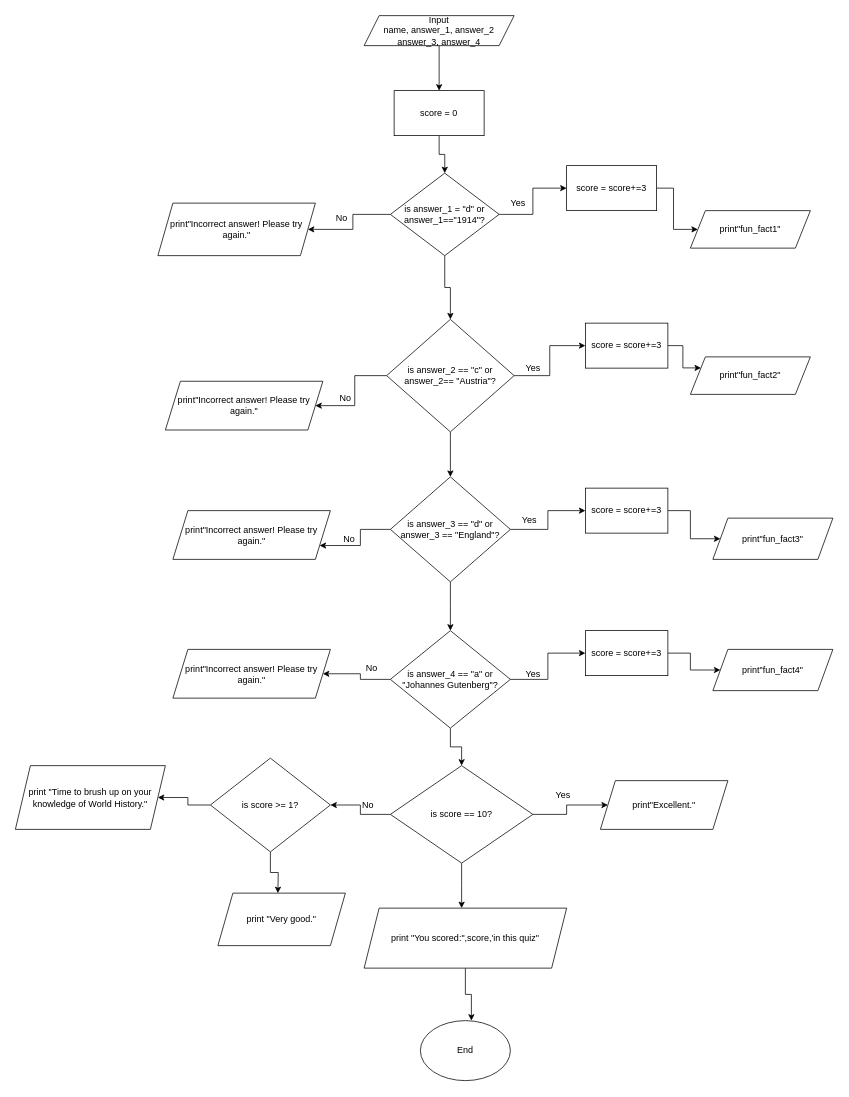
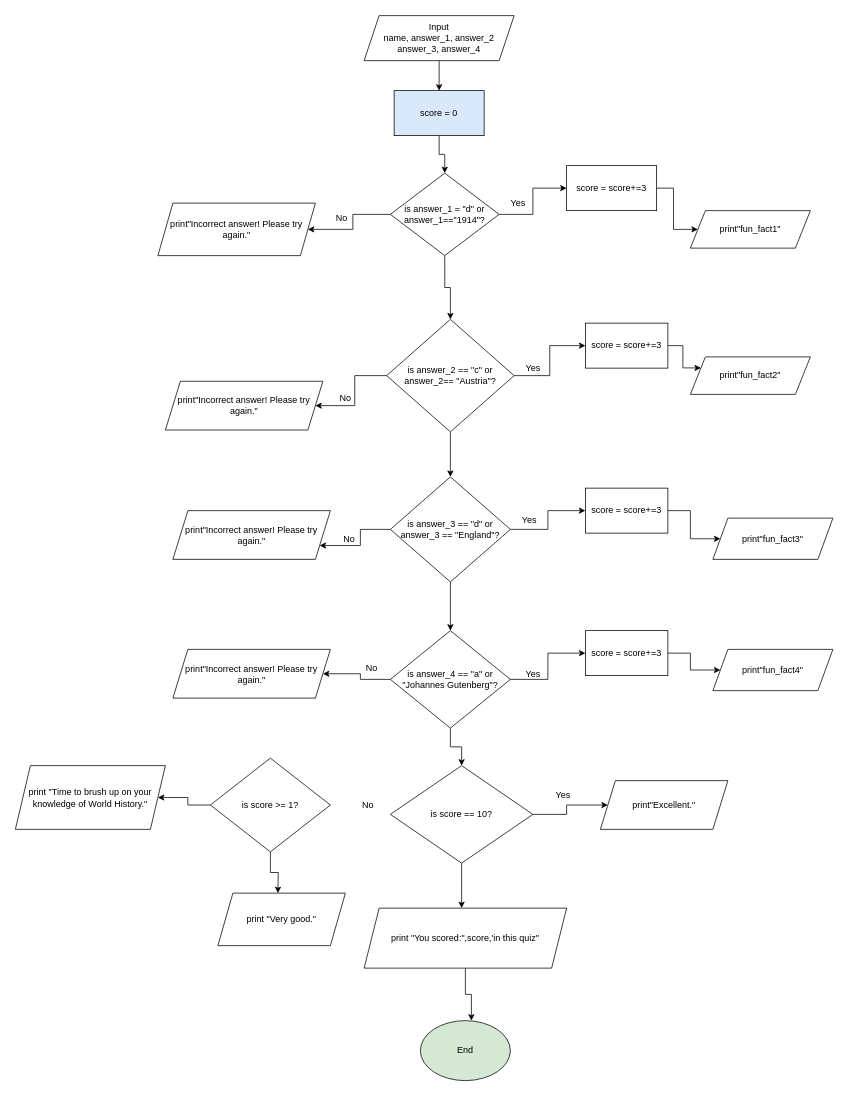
  <mxCell id="0" />
  <mxCell id="1" parent="0" />
  <mxCell id="2" style="edgeStyle=orthogonalEdgeStyle;rounded=0;orthogonalLoop=1;jettySize=auto;html=1;exitX=0.5;exitY=1;exitDx=0;exitDy=0;" edge="1" parent="1" source="3" target="61"><mxGeometry relative="1" as="geometry"><mxPoint x="585" y="140" as="targetPoint" /></mxGeometry></mxCell>
- <mxCell id="3" value="Input&lt;br&gt;name, answer_1, answer_2&lt;br&gt;answer_3, answer_4" style="shape=parallelogram;perimeter=parallelogramPerimeter;whiteSpace=wrap;html=1;fixedSize=1;" parent="1" vertex="1"><mxGeometry x="485" y="20" width="200" height="40" as="geometry" /></mxCell>
+ <mxCell id="3" value="Input&lt;br&gt;name, answer_1, answer_2&lt;br&gt;answer_3, answer_4" style="shape=parallelogram;perimeter=parallelogramPerimeter;whiteSpace=wrap;html=1;fixedSize=1;" parent="1" vertex="1"><mxGeometry x="485" y="20" width="200" height="60" as="geometry" /></mxCell>
  <mxCell id="4" value="No" style="text;html=1;align=center;verticalAlign=middle;resizable=0;points=[];autosize=1;strokeColor=none;fillColor=none;" parent="1" vertex="1"><mxGeometry x="440" y="280" width="30" height="20" as="geometry" /></mxCell>
- <mxCell id="5" value="End" style="ellipse;whiteSpace=wrap;html=1;" parent="1" vertex="1"><mxGeometry x="560" y="1360" width="120" height="80" as="geometry" /></mxCell>
+ <mxCell id="5" value="End" style="ellipse;whiteSpace=wrap;html=1;fillColor=#d5e8d4;" parent="1" vertex="1"><mxGeometry x="560" y="1360" width="120" height="80" as="geometry" /></mxCell>
  <mxCell id="6" value="print&quot;fun_fact1&quot;" style="shape=parallelogram;perimeter=parallelogramPerimeter;whiteSpace=wrap;html=1;fixedSize=1;" parent="1" vertex="1"><mxGeometry x="920" y="280" width="160" height="50" as="geometry" /></mxCell>
  <mxCell id="7" style="edgeStyle=orthogonalEdgeStyle;rounded=0;orthogonalLoop=1;jettySize=auto;html=1;exitX=0;exitY=0.5;exitDx=0;exitDy=0;" parent="1" source="10" target="11" edge="1"><mxGeometry relative="1" as="geometry"><mxPoint x="450" y="340" as="targetPoint" /></mxGeometry></mxCell>
  <mxCell id="8" style="edgeStyle=orthogonalEdgeStyle;rounded=0;orthogonalLoop=1;jettySize=auto;html=1;exitX=1;exitY=0.5;exitDx=0;exitDy=0;" parent="1" source="10" target="53" edge="1"><mxGeometry relative="1" as="geometry"><mxPoint x="760" y="330" as="targetPoint" /></mxGeometry></mxCell>
  <mxCell id="9" style="edgeStyle=orthogonalEdgeStyle;rounded=0;orthogonalLoop=1;jettySize=auto;html=1;exitX=0.5;exitY=1;exitDx=0;exitDy=0;" parent="1" source="10" target="16" edge="1"><mxGeometry relative="1" as="geometry" /></mxCell>
  <mxCell id="10" value="is answer_1 = &quot;d&quot; or answer_1==&quot;1914&quot;?" style="rhombus;whiteSpace=wrap;html=1;rounded=0;" parent="1" vertex="1"><mxGeometry x="520" y="230" width="145" height="110" as="geometry" /></mxCell>
  <mxCell id="11" value="print&quot;Incorrect answer! Please try again.&quot;" style="shape=parallelogram;perimeter=parallelogramPerimeter;whiteSpace=wrap;html=1;fixedSize=1;" parent="1" vertex="1"><mxGeometry y="270" width="210" height="70" as="geometry" x="210" /></mxCell>
  <mxCell id="12" value="Yes" style="text;html=1;align=center;verticalAlign=middle;resizable=0;points=[];autosize=1;strokeColor=none;fillColor=none;" parent="1" vertex="1"><mxGeometry x="670" y="260" width="40" height="20" as="geometry" /></mxCell>
  <mxCell id="13" style="edgeStyle=orthogonalEdgeStyle;rounded=0;orthogonalLoop=1;jettySize=auto;html=1;exitX=0;exitY=0.5;exitDx=0;exitDy=0;" parent="1" source="16" target="17" edge="1"><mxGeometry relative="1" as="geometry" /></mxCell>
  <mxCell id="14" style="edgeStyle=orthogonalEdgeStyle;rounded=0;orthogonalLoop=1;jettySize=auto;html=1;exitX=1;exitY=0.5;exitDx=0;exitDy=0;entryX=0;entryY=0.5;entryDx=0;entryDy=0;" parent="1" source="16" target="55" edge="1"><mxGeometry relative="1" as="geometry" /></mxCell>
  <mxCell id="15" style="edgeStyle=orthogonalEdgeStyle;rounded=0;orthogonalLoop=1;jettySize=auto;html=1;exitX=0.5;exitY=1;exitDx=0;exitDy=0;entryX=0.5;entryY=0;entryDx=0;entryDy=0;" parent="1" source="16" target="30" edge="1"><mxGeometry relative="1" as="geometry" /></mxCell>
  <mxCell id="16" value="is answer_2 == &quot;c&quot; or answer_2== &quot;Austria&quot;?" style="rhombus;whiteSpace=wrap;html=1;rounded=0;" parent="1" vertex="1"><mxGeometry x="515" y="425" width="170" height="150" as="geometry" /></mxCell>
  <mxCell id="17" value="print&quot;Incorrect answer! Please try again.&quot;" style="shape=parallelogram;perimeter=parallelogramPerimeter;whiteSpace=wrap;html=1;fixedSize=1;" parent="1" vertex="1"><mxGeometry x="220" y="507.5" width="210" height="65" as="geometry" /></mxCell>
  <mxCell id="18" value="No" style="text;html=1;align=center;verticalAlign=middle;resizable=0;points=[];autosize=1;strokeColor=none;fillColor=none;" parent="1" vertex="1"><mxGeometry x="445" y="520" width="30" height="20" as="geometry" /></mxCell>
  <mxCell id="19" value="Yes" style="text;html=1;align=center;verticalAlign=middle;resizable=0;points=[];autosize=1;strokeColor=none;fillColor=none;" parent="1" vertex="1"><mxGeometry x="690" y="480" width="40" height="20" as="geometry" /></mxCell>
  <mxCell id="20" value="print&quot;fun_fact2&quot;" style="shape=parallelogram;perimeter=parallelogramPerimeter;whiteSpace=wrap;html=1;fixedSize=1;" parent="1" vertex="1"><mxGeometry x="920" y="475" width="160" height="50" as="geometry" /></mxCell>
  <mxCell id="21" style="edgeStyle=orthogonalEdgeStyle;rounded=0;orthogonalLoop=1;jettySize=auto;html=1;exitX=0.5;exitY=1;exitDx=0;exitDy=0;" parent="1" source="24" target="40" edge="1"><mxGeometry relative="1" as="geometry"><mxPoint x="600" y="1050" as="targetPoint" /></mxGeometry></mxCell>
  <mxCell id="22" style="edgeStyle=orthogonalEdgeStyle;rounded=0;orthogonalLoop=1;jettySize=auto;html=1;exitX=0;exitY=0.5;exitDx=0;exitDy=0;" parent="1" source="24" target="25" edge="1"><mxGeometry relative="1" as="geometry" /></mxCell>
  <mxCell id="23" style="edgeStyle=orthogonalEdgeStyle;rounded=0;orthogonalLoop=1;jettySize=auto;html=1;exitX=1;exitY=0.5;exitDx=0;exitDy=0;entryX=0;entryY=0.5;entryDx=0;entryDy=0;" parent="1" source="24" target="59" edge="1"><mxGeometry relative="1" as="geometry" /></mxCell>
  <mxCell id="24" value="is answer_4 == &quot;a&quot; or &quot;Johannes Gutenberg&quot;?" style="rhombus;whiteSpace=wrap;html=1;rounded=0;" parent="1" vertex="1"><mxGeometry x="520" y="840" width="160" height="130" as="geometry" /></mxCell>
  <mxCell id="25" value="print&quot;Incorrect answer! Please try again.&quot;" style="shape=parallelogram;perimeter=parallelogramPerimeter;whiteSpace=wrap;html=1;fixedSize=1;" parent="1" vertex="1"><mxGeometry x="230" y="865" width="210" height="65" as="geometry" /></mxCell>
  <mxCell id="26" value="No" style="text;html=1;align=center;verticalAlign=middle;resizable=0;points=[];autosize=1;strokeColor=none;fillColor=none;" parent="1" vertex="1"><mxGeometry x="480" y="880" width="30" height="20" as="geometry" /></mxCell>
  <mxCell id="27" style="edgeStyle=orthogonalEdgeStyle;rounded=0;orthogonalLoop=1;jettySize=auto;html=1;exitX=0.5;exitY=1;exitDx=0;exitDy=0;" parent="1" source="30" edge="1"><mxGeometry relative="1" as="geometry"><mxPoint x="600" y="840" as="targetPoint" /></mxGeometry></mxCell>
  <mxCell id="28" style="edgeStyle=orthogonalEdgeStyle;rounded=0;orthogonalLoop=1;jettySize=auto;html=1;exitX=0;exitY=0.5;exitDx=0;exitDy=0;entryX=1;entryY=0.75;entryDx=0;entryDy=0;" parent="1" source="30" target="31" edge="1"><mxGeometry relative="1" as="geometry" /></mxCell>
  <mxCell id="29" style="edgeStyle=orthogonalEdgeStyle;rounded=0;orthogonalLoop=1;jettySize=auto;html=1;exitX=1;exitY=0.5;exitDx=0;exitDy=0;" parent="1" source="30" target="57" edge="1"><mxGeometry relative="1" as="geometry" /></mxCell>
  <mxCell id="30" value="is answer_3 == &quot;d&quot; or answer_3 == &quot;England&quot;?" style="rhombus;whiteSpace=wrap;html=1;rounded=0;" parent="1" vertex="1"><mxGeometry x="520" y="635" width="160" height="140" as="geometry" /></mxCell>
  <mxCell id="31" value="print&quot;Incorrect answer! Please try again.&quot;" style="shape=parallelogram;perimeter=parallelogramPerimeter;whiteSpace=wrap;html=1;fixedSize=1;" parent="1" vertex="1"><mxGeometry x="230" y="680" width="210" height="65" as="geometry" /></mxCell>
  <mxCell id="32" value="No" style="text;html=1;align=center;verticalAlign=middle;resizable=0;points=[];autosize=1;strokeColor=none;fillColor=none;" parent="1" vertex="1"><mxGeometry x="450" y="707.5" width="30" height="20" as="geometry" /></mxCell>
  <mxCell id="33" value="print&quot;fun_fact3&quot;" style="shape=parallelogram;perimeter=parallelogramPerimeter;whiteSpace=wrap;html=1;fixedSize=1;" parent="1" vertex="1"><mxGeometry x="950" y="690" width="160" height="55" as="geometry" /></mxCell>
  <mxCell id="34" value="print&quot;fun_fact4&quot;" style="shape=parallelogram;perimeter=parallelogramPerimeter;whiteSpace=wrap;html=1;fixedSize=1;" parent="1" vertex="1"><mxGeometry x="950" y="865" width="160" height="55" as="geometry" /></mxCell>
  <mxCell id="35" value="Yes" style="text;html=1;align=center;verticalAlign=middle;resizable=0;points=[];autosize=1;strokeColor=none;fillColor=none;" parent="1" vertex="1"><mxGeometry x="685" y="682.5" width="40" height="20" as="geometry" /></mxCell>
  <mxCell id="36" value="Yes" style="text;html=1;align=center;verticalAlign=middle;resizable=0;points=[];autosize=1;strokeColor=none;fillColor=none;" parent="1" vertex="1"><mxGeometry x="690" y="887.5" width="40" height="20" as="geometry" /></mxCell>
  <mxCell id="37" style="edgeStyle=orthogonalEdgeStyle;rounded=0;orthogonalLoop=1;jettySize=auto;html=1;" parent="1" source="40" target="41" edge="1"><mxGeometry relative="1" as="geometry"><mxPoint x="420" y="1085" as="targetPoint" /></mxGeometry></mxCell>
- <mxCell id="38" style="edgeStyle=orthogonalEdgeStyle;rounded=0;orthogonalLoop=1;jettySize=auto;html=1;exitX=0;exitY=0.5;exitDx=0;exitDy=0;" parent="1" source="40" target="48" edge="1"><mxGeometry relative="1" as="geometry"><mxPoint x="410" y="1085" as="targetPoint" /></mxGeometry></mxCell>
  <mxCell id="39" style="edgeStyle=orthogonalEdgeStyle;rounded=0;orthogonalLoop=1;jettySize=auto;html=1;" parent="1" source="40" edge="1"><mxGeometry relative="1" as="geometry"><mxPoint x="615" y="1210" as="targetPoint" /></mxGeometry></mxCell>
  <mxCell id="40" value="is score == 10?" style="rhombus;whiteSpace=wrap;html=1;" parent="1" vertex="1"><mxGeometry x="520" y="1020" width="190" height="130" as="geometry" /></mxCell>
  <mxCell id="41" value="print&quot;Excellent.&quot;" style="shape=parallelogram;perimeter=parallelogramPerimeter;whiteSpace=wrap;html=1;fixedSize=1;" parent="1" vertex="1"><mxGeometry x="800" y="1040" width="170" height="65" as="geometry" /></mxCell>
  <mxCell id="42" value="print &quot;Very good.&quot;" style="shape=parallelogram;perimeter=parallelogramPerimeter;whiteSpace=wrap;html=1;fixedSize=1;" parent="1" vertex="1"><mxGeometry x="290" y="1190" width="170" height="70" as="geometry" /></mxCell>
  <mxCell id="43" value="&lt;span style=&quot;color: rgba(0 , 0 , 0 , 0) ; font-family: monospace ; font-size: 0px&quot;&gt;%3CmxGraphModel%3E%3Croot%3E%3CmxCell%20id%3D%220%22%2F%3E%3CmxCell%20id%3D%221%22%20parent%3D%220%22%2F%3E%3CmxCell%20id%3D%222%22%20value%3D%22Yes%22%20style%3D%22text%3Bhtml%3D1%3Balign%3Dcenter%3BverticalAlign%3Dmiddle%3Bresizable%3D0%3Bpoints%3D%5B%5D%3Bautosize%3D1%3BstrokeColor%3Dnone%3BfillColor%3Dnone%3B%22%20vertex%3D%221%22%20parent%3D%221%22%3E%3CmxGeometry%20x%3D%22480%22%20y%3D%22970%22%20width%3D%2240%22%20height%3D%2220%22%20as%3D%22geometry%22%2F%3E%3C%2FmxCell%3E%3C%2Froot%3E%3C%2FmxGraphModel%3E&lt;/span&gt;" style="text;html=1;align=center;verticalAlign=middle;resizable=0;points=[];autosize=1;strokeColor=none;fillColor=none;" parent="1" vertex="1"><mxGeometry x="730" y="1020" width="20" height="20" as="geometry" /></mxCell>
  <mxCell id="44" value="Yes" style="text;html=1;align=center;verticalAlign=middle;resizable=0;points=[];autosize=1;strokeColor=none;fillColor=none;" parent="1" vertex="1"><mxGeometry x="730" y="1050" width="40" height="20" as="geometry" /></mxCell>
  <mxCell id="45" value="No" style="text;html=1;align=center;verticalAlign=middle;resizable=0;points=[];autosize=1;strokeColor=none;fillColor=none;" parent="1" vertex="1"><mxGeometry x="475" y="1062.5" width="30" height="20" as="geometry" /></mxCell>
  <mxCell id="46" style="edgeStyle=orthogonalEdgeStyle;rounded=0;orthogonalLoop=1;jettySize=auto;html=1;" parent="1" source="48" edge="1"><mxGeometry relative="1" as="geometry"><mxPoint x="370" y="1190" as="targetPoint" /></mxGeometry></mxCell>
  <mxCell id="47" style="edgeStyle=orthogonalEdgeStyle;rounded=0;orthogonalLoop=1;jettySize=auto;html=1;exitX=0;exitY=0.5;exitDx=0;exitDy=0;" parent="1" source="48" target="49" edge="1"><mxGeometry relative="1" as="geometry"><mxPoint x="220" y="1073" as="targetPoint" /></mxGeometry></mxCell>
  <mxCell id="48" value="is score &amp;gt;= 1?" style="rhombus;whiteSpace=wrap;html=1;" parent="1" vertex="1"><mxGeometry x="280" y="1010" width="160" height="125" as="geometry" /></mxCell>
  <mxCell id="49" value="print &quot;Time to brush up on your knowledge of World History.&quot;" style="shape=parallelogram;perimeter=parallelogramPerimeter;whiteSpace=wrap;html=1;fixedSize=1;" parent="1" vertex="1"><mxGeometry x="20" y="1020" width="200" height="85" as="geometry" /></mxCell>
  <mxCell id="50" style="edgeStyle=orthogonalEdgeStyle;rounded=0;orthogonalLoop=1;jettySize=auto;html=1;exitX=0.5;exitY=1;exitDx=0;exitDy=0;entryX=0.567;entryY=0;entryDx=0;entryDy=0;entryPerimeter=0;" parent="1" source="51" target="5" edge="1"><mxGeometry relative="1" as="geometry" /></mxCell>
  <mxCell id="51" value="print &quot;You scored:&quot;,score,'in this quiz&quot;" style="shape=parallelogram;perimeter=parallelogramPerimeter;whiteSpace=wrap;html=1;fixedSize=1;" parent="1" vertex="1"><mxGeometry x="485" y="1210" width="270" height="80" as="geometry" /></mxCell>
  <mxCell id="52" style="edgeStyle=orthogonalEdgeStyle;rounded=0;orthogonalLoop=1;jettySize=auto;html=1;exitX=1;exitY=0.5;exitDx=0;exitDy=0;" parent="1" source="53" target="6" edge="1"><mxGeometry relative="1" as="geometry" /></mxCell>
  <mxCell id="53" value="score = score+=3" style="rounded=0;whiteSpace=wrap;html=1;" parent="1" vertex="1"><mxGeometry x="755" y="220" width="120" height="60" as="geometry" /></mxCell>
  <mxCell id="54" style="edgeStyle=orthogonalEdgeStyle;rounded=0;orthogonalLoop=1;jettySize=auto;html=1;entryX=0;entryY=0.25;entryDx=0;entryDy=0;" parent="1" source="55" target="20" edge="1"><mxGeometry relative="1" as="geometry" /></mxCell>
  <mxCell id="55" value="score = score+=3" style="rounded=0;whiteSpace=wrap;html=1;" parent="1" vertex="1"><mxGeometry x="780" y="430" width="110" height="60" as="geometry" /></mxCell>
  <mxCell id="56" style="edgeStyle=orthogonalEdgeStyle;rounded=0;orthogonalLoop=1;jettySize=auto;html=1;" parent="1" source="57" target="33" edge="1"><mxGeometry relative="1" as="geometry"><mxPoint x="940" y="700" as="targetPoint" /></mxGeometry></mxCell>
  <mxCell id="57" value="score = score+=3" style="rounded=0;whiteSpace=wrap;html=1;" parent="1" vertex="1"><mxGeometry x="780" y="650" width="110" height="60" as="geometry" /></mxCell>
  <mxCell id="58" style="edgeStyle=orthogonalEdgeStyle;rounded=0;orthogonalLoop=1;jettySize=auto;html=1;exitX=1;exitY=0.5;exitDx=0;exitDy=0;" parent="1" source="59" target="34" edge="1"><mxGeometry relative="1" as="geometry" /></mxCell>
  <mxCell id="59" value="score = score+=3" style="rounded=0;whiteSpace=wrap;html=1;" parent="1" vertex="1"><mxGeometry x="780" y="840" width="110" height="60" as="geometry" /></mxCell>
  <mxCell id="60" style="edgeStyle=orthogonalEdgeStyle;rounded=0;orthogonalLoop=1;jettySize=auto;html=1;entryX=0.5;entryY=0;entryDx=0;entryDy=0;" edge="1" parent="1" source="61" target="10"><mxGeometry relative="1" as="geometry" /></mxCell>
- <mxCell id="61" value="score = 0" style="rounded=0;whiteSpace=wrap;html=1;" vertex="1" parent="1"><mxGeometry x="525" y="120" width="120" height="60" as="geometry" /></mxCell>
+ <mxCell id="61" value="score = 0" style="rounded=0;whiteSpace=wrap;html=1;fillColor=#dae8fc;" vertex="1" parent="1"><mxGeometry x="525" y="120" width="120" height="60" as="geometry" /></mxCell>
